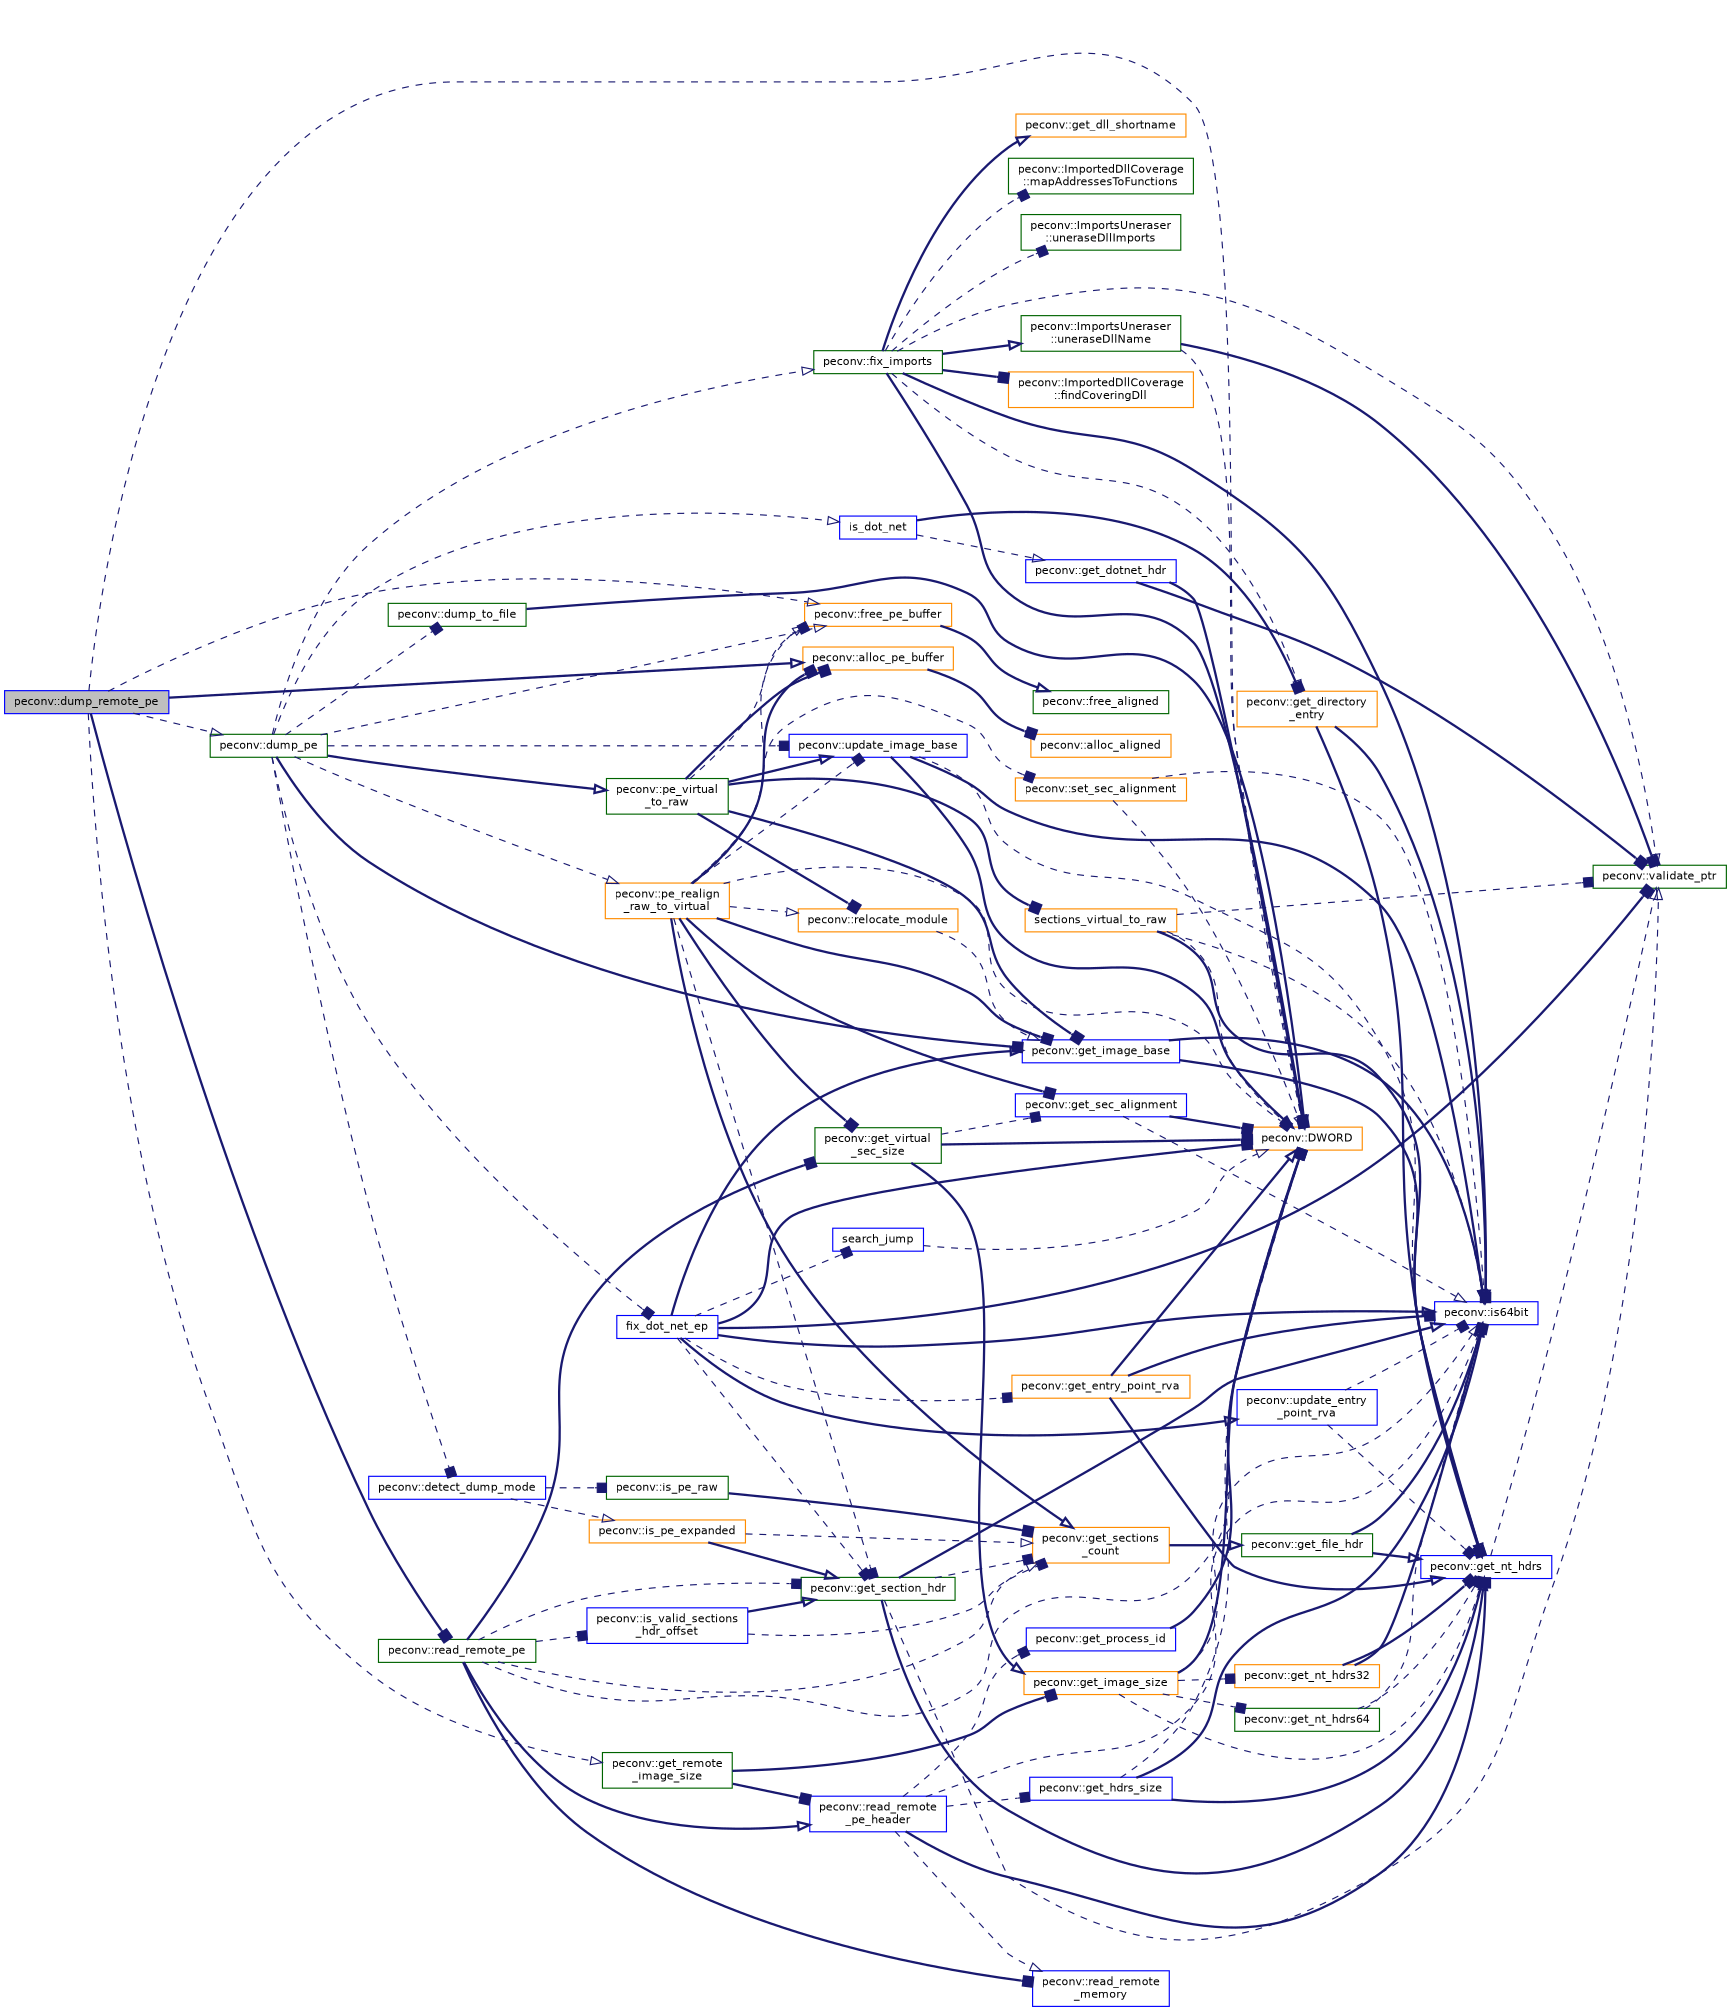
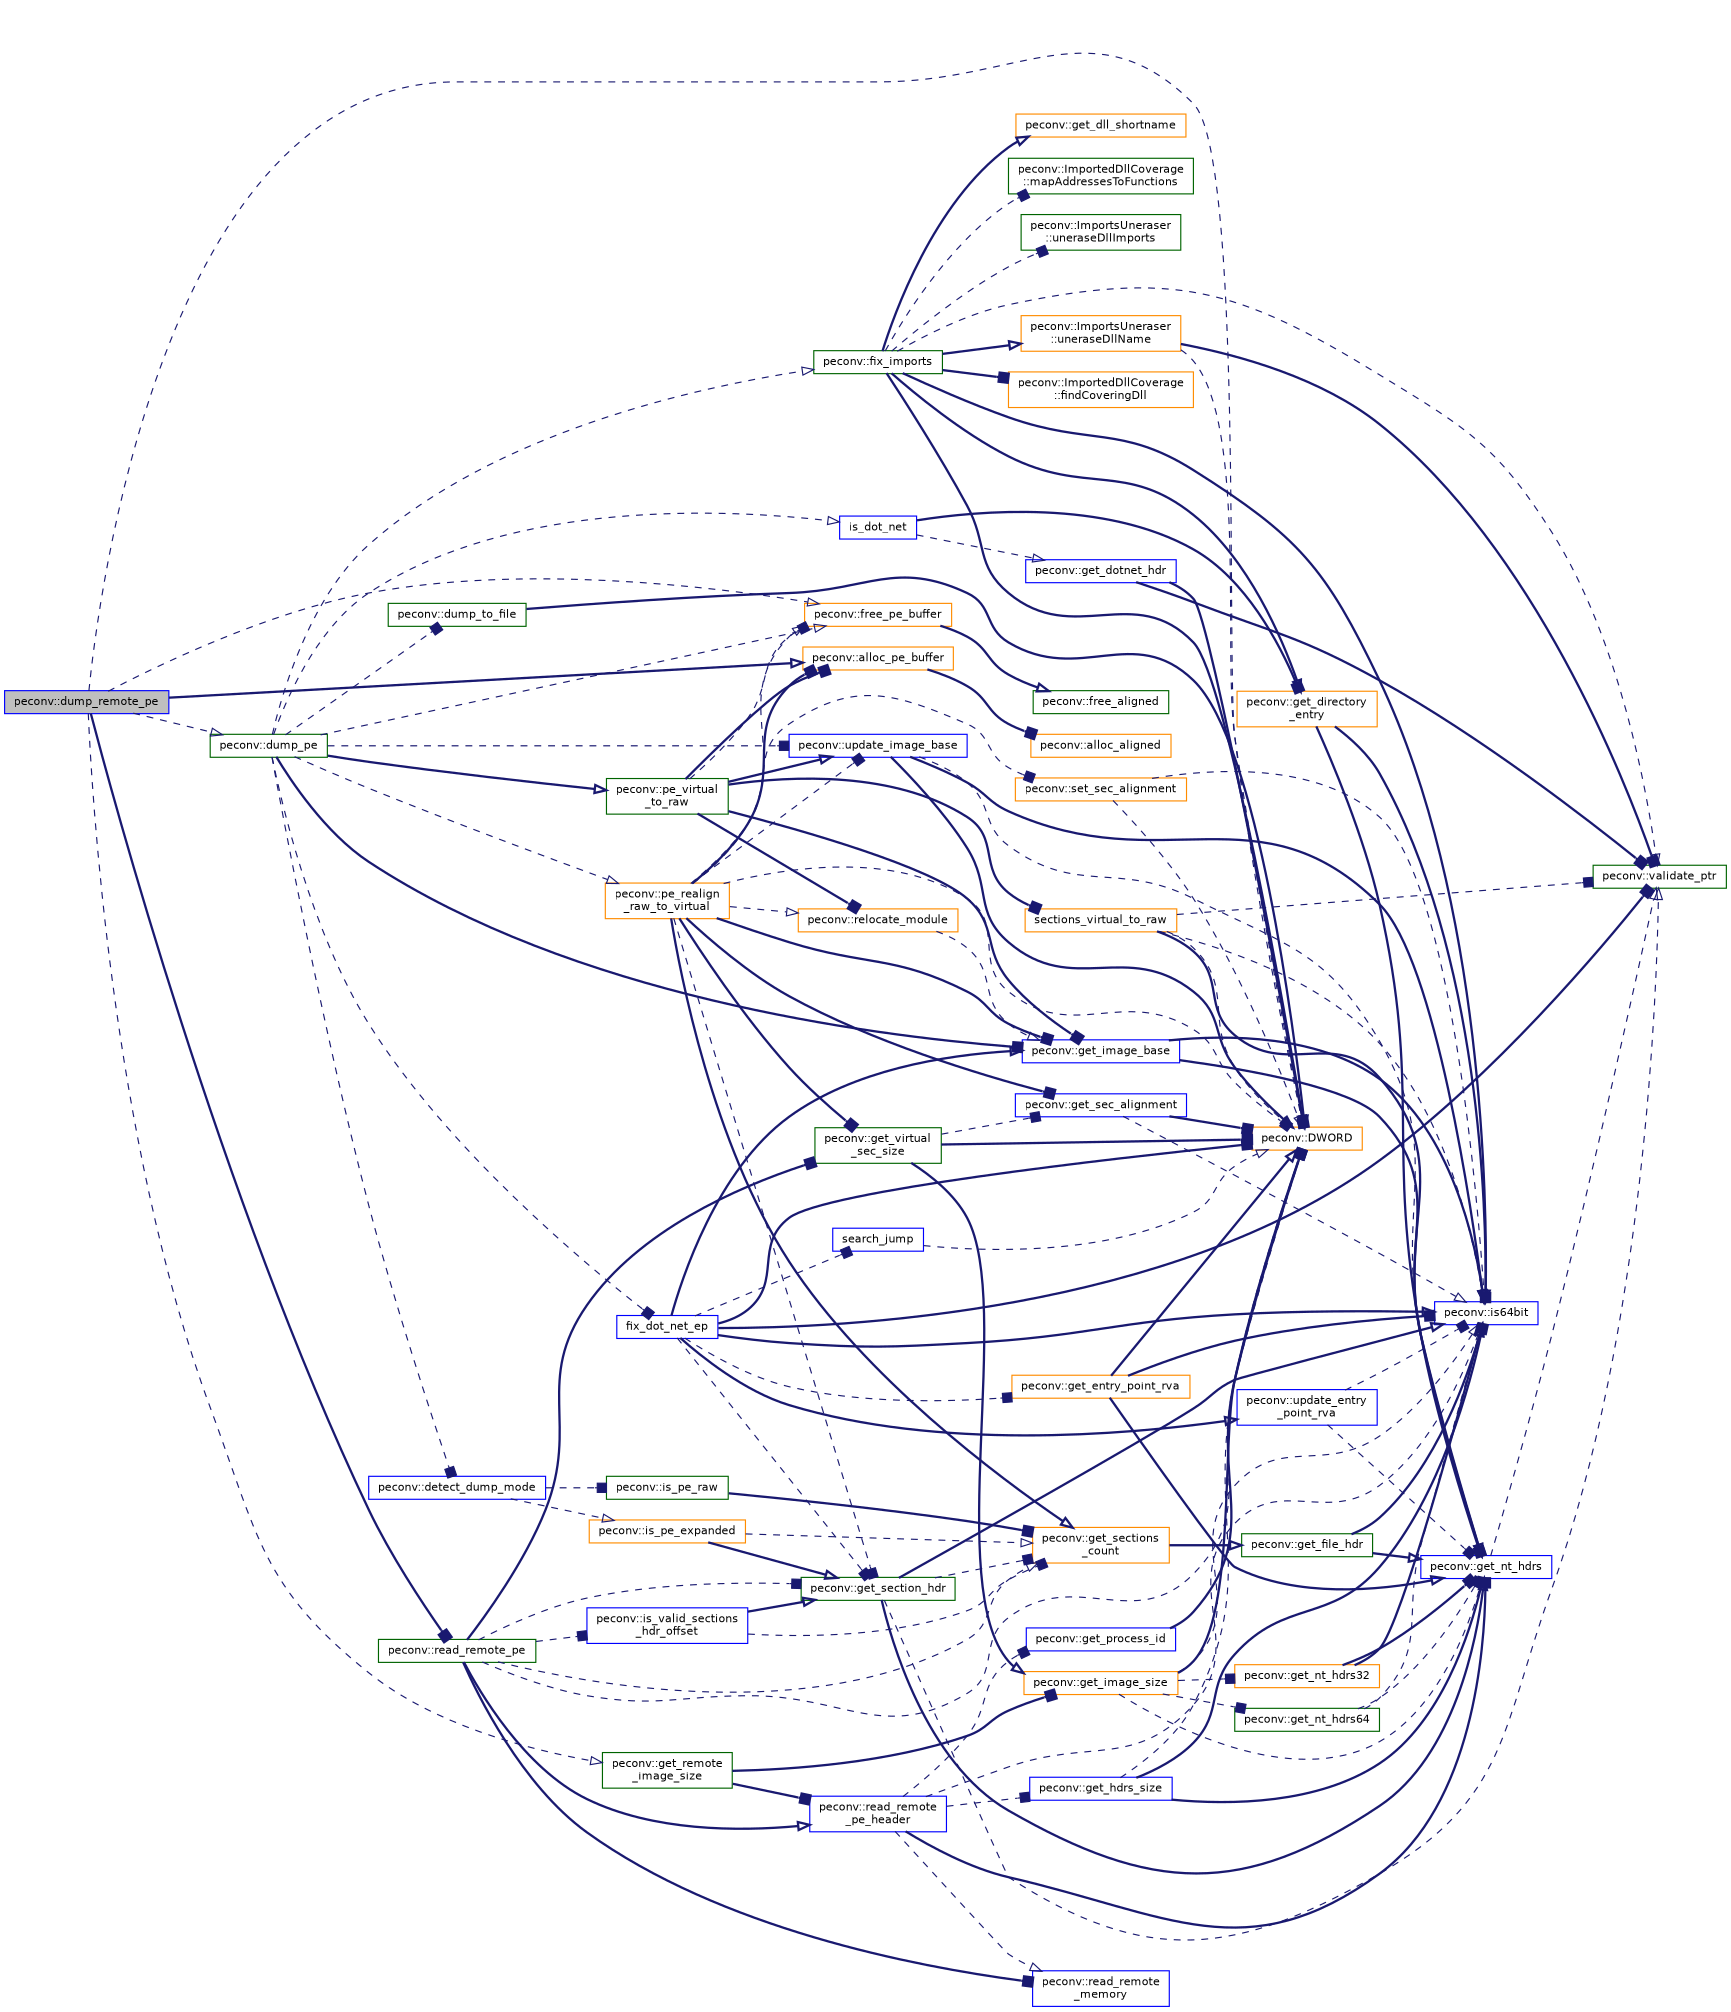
  digraph {
    rankdir=LR
    node [color=blue fillcolor=white fontname=Helvetica fontsize=10 shape=record style=filled]
    edge [arrowhead=box color=midnightblue fontname=Helvetica fontsize=10 labelfontname=Helvetica labelfontsize=10 style=bold]
    n1 [fillcolor=grey75 fontcolor=black height=0.2 label="peconv::dump_remote_pe" width=0.4]
    n2 [color=darkorange height=0.2 label="peconv::alloc_pe_buffer" width=0.4]
    n3 [color=darkgreen height=0.2 label="peconv::dump_pe" width=0.4]
    n4 [color=darkorange height=0.2 label="peconv::DWORD" width=0.4]
    n5 [color=darkorange height=0.2 label="peconv::free_pe_buffer" width=0.4]
    n6 [color=darkgreen height=0.2 label="peconv::get_remote\l_image_size" width=0.4]
    n7 [color=darkgreen height=0.2 label="peconv::read_remote_pe" width=0.4]
    n8 [color=darkorange height=0.2 label="peconv::alloc_aligned" width=0.4]
    n9 [height=0.2 label="peconv::detect_dump_mode" width=0.4]
    n10 [color=darkgreen height=0.2 label="peconv::dump_to_file" width=0.4]
    n11 [height=0.2 label=fix_dot_net_ep width=0.4]
    n12 [height=0.2 label="peconv::get_image_base" width=0.4]
    n13 [color=darkgreen height=0.2 label="peconv::fix_imports" width=0.4]
    n14 [height=0.2 label=is_dot_net width=0.4]
    n15 [color=darkorange height=0.2 label="peconv::pe_realign\l_raw_to_virtual" width=0.4]
    n16 [height=0.2 label="peconv::update_image_base" width=0.4]
    n17 [color=darkgreen height=0.2 label="peconv::pe_virtual\l_to_raw" width=0.4]
    n18 [color=darkgreen height=0.2 label="peconv::free_aligned" width=0.4]
    n19 [color=darkorange height=0.2 label="peconv::get_image_size" width=0.4]
    n20 [height=0.2 label="peconv::read_remote\l_pe_header" width=0.4]
    n21 [color=darkgreen height=0.2 label="peconv::get_section_hdr" width=0.4]
    n22 [color=darkorange height=0.2 label="peconv::get_sections\l_count" width=0.4]
    n23 [color=darkgreen height=0.2 label="peconv::get_virtual\l_sec_size" width=0.4]
    n24 [height=0.2 label="peconv::read_remote\l_memory" width=0.4]
    n25 [height=0.2 label="peconv::is_valid_sections\l_hdr_offset" width=0.4]
    n26 [color=darkorange height=0.2 label="peconv::is_pe_expanded" width=0.4]
    n27 [color=darkgreen height=0.2 label="peconv::is_pe_raw" width=0.4]
    n28 [color=darkgreen height=0.2 label="peconv::validate_ptr" width=0.4]
    n29 [height=0.2 label="peconv::is64bit" width=0.4]
    n30 [color=darkorange height=0.2 label="peconv::get_entry_point_rva" width=0.4]
    n31 [height=0.2 label=search_jump width=0.4]
    n32 [height=0.2 label="peconv::update_entry\l_point_rva" width=0.4]
    n33 [height=0.2 label="peconv::get_nt_hdrs" width=0.4]
    n34 [color=darkorange height=0.2 label="peconv::ImportedDllCoverage\l::findCoveringDll" width=0.4]
    n35 [color=darkorange height=0.2 label="peconv::get_directory\l_entry" width=0.4]
    n36 [color=darkorange height=0.2 label="peconv::get_dll_shortname" width=0.4]
    n37 [color=darkgreen height=0.2 label="peconv::ImportedDllCoverage\l::mapAddressesToFunctions" width=0.4]
    n38 [color=darkgreen height=0.2 label="peconv::ImportsUneraser\l::uneraseDllImports" width=0.4]
-   n39 [color=darkgreen height=0.2 label="peconv::ImportsUneraser\l::uneraseDllName" width=0.4]
+   n39 [color=darkorange height=0.2 label="peconv::ImportsUneraser\l::uneraseDllName" width=0.4]
    n40 [height=0.2 label="peconv::get_dotnet_hdr" width=0.4]
    n41 [height=0.2 label="peconv::get_sec_alignment" width=0.4]
    n42 [color=darkorange height=0.2 label="peconv::relocate_module" width=0.4]
    n43 [color=darkorange height=0.2 label="peconv::set_sec_alignment" width=0.4]
    n44 [color=darkorange height=0.2 label=sections_virtual_to_raw width=0.4]
    n45 [color=darkgreen height=0.2 label="peconv::get_file_hdr" width=0.4]
    n46 [color=darkorange height=0.2 label="peconv::get_nt_hdrs32" width=0.4]
    n47 [color=darkgreen height=0.2 label="peconv::get_nt_hdrs64" width=0.4]
    n48 [height=0.2 label="peconv::get_hdrs_size" width=0.4]
    n49 [height=0.2 label="peconv::get_process_id" width=0.4]
    n1 -> n2 [arrowhead=onormal]
    n1 -> n3 [arrowhead=onormal style=dashed]
    n1 -> n4 [style=dashed]
    n1 -> n5 [arrowhead=onormal style=dashed]
    n1 -> n6 [arrowhead=onormal style=dashed]
    n1 -> n7
    n2 -> n8
    n3 -> n5 [arrowhead=onormal style=dashed]
    n3 -> n9 [style=dashed]
    n3 -> n10 [style=dashed]
    n3 -> n11 [style=dashed]
    n3 -> n12
    n3 -> n13 [arrowhead=onormal style=dashed]
    n3 -> n14 [arrowhead=onormal style=dashed]
    n3 -> n15 [arrowhead=onormal style=dashed]
    n3 -> n16 [style=dashed]
    n3 -> n17 [arrowhead=onormal]
    n5 -> n18 [arrowhead=onormal]
    n6 -> n19
    n6 -> n20
    n7 -> n4 [style=dashed]
    n7 -> n20 [arrowhead=onormal]
    n7 -> n21 [style=dashed]
    n7 -> n22 [arrowhead=onormal style=dashed]
    n7 -> n23
    n7 -> n24
    n7 -> n25 [style=dashed]
    n9 -> n26 [arrowhead=onormal style=dashed]
    n9 -> n27 [style=dashed]
    n10 -> n4 [arrowhead=onormal]
    n11 -> n4
    n11 -> n12 [arrowhead=onormal]
    n11 -> n21 [style=dashed]
    n11 -> n28
    n11 -> n29 [arrowhead=onormal]
    n11 -> n30 [style=dashed]
    n11 -> n31 [style=dashed]
    n11 -> n32 [arrowhead=onormal]
    n12 -> n29 [arrowhead=onormal]
    n12 -> n33 [arrowhead=onormal]
    n13 -> n4
    n13 -> n28 [arrowhead=onormal style=dashed]
    n13 -> n29 [arrowhead=onormal]
    n13 -> n34
-   n13 -> n35 [arrowhead=onormal style=dashed]
+   n13 -> n35 [arrowhead=onormal]
    n13 -> n36 [arrowhead=onormal]
    n13 -> n37 [style=dashed]
    n13 -> n38 [style=dashed]
    n13 -> n39 [arrowhead=onormal]
    n14 -> n35
    n14 -> n40 [arrowhead=onormal style=dashed]
    n15 -> n2
    n15 -> n4 [style=dashed]
    n15 -> n5 [arrowhead=onormal style=dashed]
    n15 -> n12
    n15 -> n16 [style=dashed]
    n15 -> n21 [style=dashed]
    n15 -> n22 [arrowhead=onormal]
    n15 -> n23
    n15 -> n41
    n15 -> n42 [arrowhead=onormal style=dashed]
    n15 -> n43 [style=dashed]
    n16 -> n4 [arrowhead=onormal]
    n16 -> n29 [arrowhead=onormal]
    n16 -> n33 [style=dashed]
    n17 -> n2
    n17 -> n5 [style=dashed]
    n17 -> n12
    n17 -> n16 [arrowhead=onormal]
    n17 -> n42
    n17 -> n44
    n19 -> n4
    n19 -> n29 [arrowhead=onormal style=dashed]
    n19 -> n33 [style=dashed]
    n19 -> n46 [style=dashed]
    n19 -> n47 [style=dashed]
    n20 -> n24 [arrowhead=onormal style=dashed]
    n20 -> n29 [arrowhead=onormal style=dashed]
    n20 -> n33
    n20 -> n48 [style=dashed]
    n20 -> n49 [style=dashed]
    n21 -> n22 [style=dashed]
    n21 -> n28 [arrowhead=onormal style=dashed]
    n21 -> n29 [arrowhead=onormal]
    n21 -> n33 [arrowhead=onormal]
    n22 -> n45 [arrowhead=onormal]
    n23 -> n4
    n23 -> n19 [arrowhead=onormal]
    n23 -> n41 [style=dashed]
    n25 -> n21 [arrowhead=onormal]
    n25 -> n22 [style=dashed]
    n26 -> n21 [arrowhead=onormal]
    n26 -> n22 [arrowhead=onormal style=dashed]
    n27 -> n22
    n30 -> n4 [arrowhead=onormal]
    n30 -> n29
    n30 -> n33 [arrowhead=onormal]
    n31 -> n4 [arrowhead=onormal style=dashed]
    n32 -> n29 [style=dashed]
    n32 -> n33 [style=dashed]
    n33 -> n28 [arrowhead=onormal style=dashed]
    n35 -> n29
    n35 -> n33
    n39 -> n4 [style=dashed]
    n39 -> n28
    n40 -> n4 [arrowhead=onormal]
    n40 -> n28
    n41 -> n4
    n41 -> n29 [arrowhead=onormal style=dashed]
    n42 -> n12 [arrowhead=onormal style=dashed]
    n43 -> n4 [arrowhead=onormal style=dashed]
    n43 -> n29 [arrowhead=onormal style=dashed]
    n44 -> n4 [arrowhead=onormal style=dashed]
    n44 -> n28 [style=dashed]
    n44 -> n29 [arrowhead=onormal style=dashed]
    n44 -> n33 [arrowhead=onormal]
    n45 -> n29 [arrowhead=onormal]
    n45 -> n33 [arrowhead=onormal]
    n46 -> n29 [arrowhead=onormal]
    n46 -> n33
    n47 -> n29 [style=dashed]
    n47 -> n33 [style=dashed]
    n48 -> n4 [style=dashed]
    n48 -> n29
    n48 -> n33
    n49 -> n4
  }
